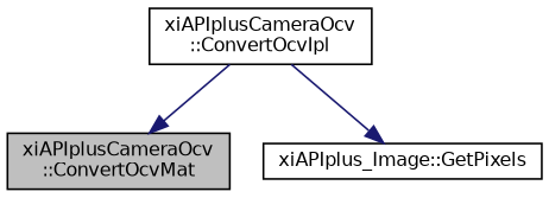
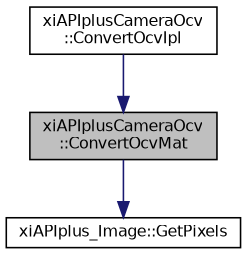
  digraph {
    rankdir=TB
    node [color=black fillcolor=white fontname=Helvetica fontsize=10 shape=record style=filled]
    edge [color=midnightblue fontname=Helvetica fontsize=10 labelfontname=Helvetica labelfontsize=10 style=solid]
    n1 [fillcolor=grey75 fontcolor=black height=0.2 label="xiAPIplusCameraOcv\l::ConvertOcvMat" width=0.4]
    n2 [height=0.2 label="xiAPIplusCameraOcv\l::ConvertOcvIpl" width=0.4]
    n3 [height=0.2 label="xiAPIplus_Image::GetPixels" width=0.4]
    n2 -> n1
-   n2 -> n3
+   n1 -> n3
  }
